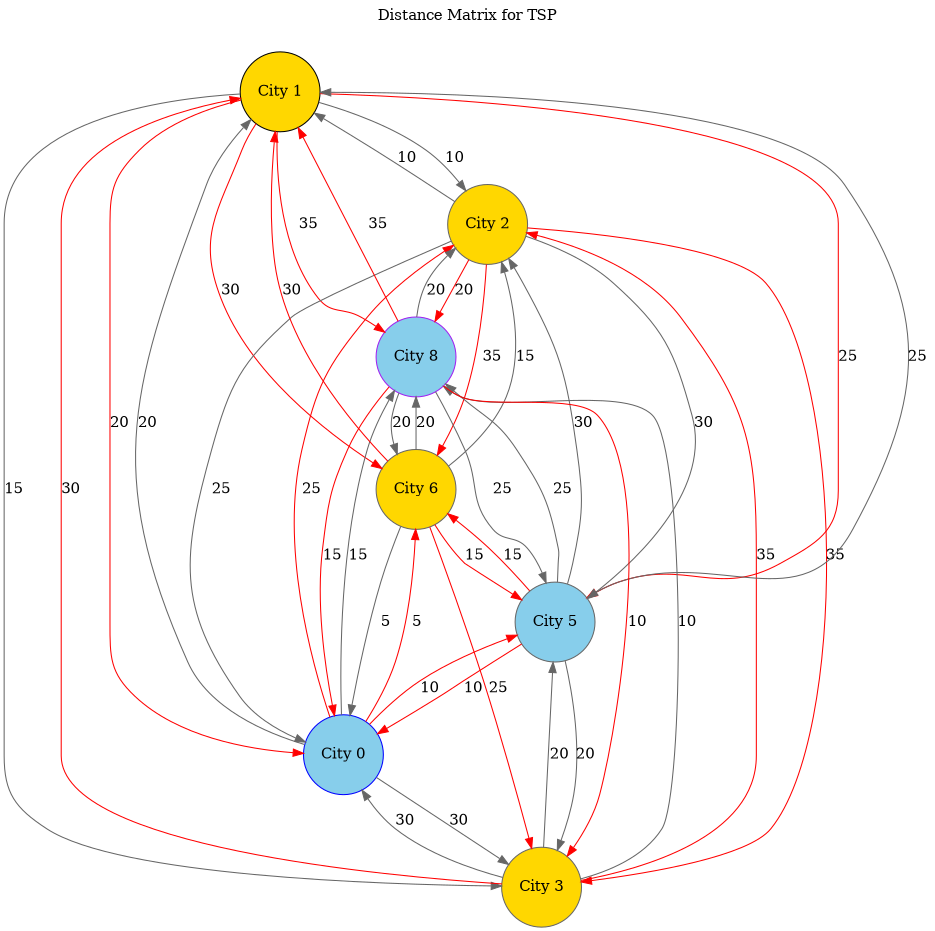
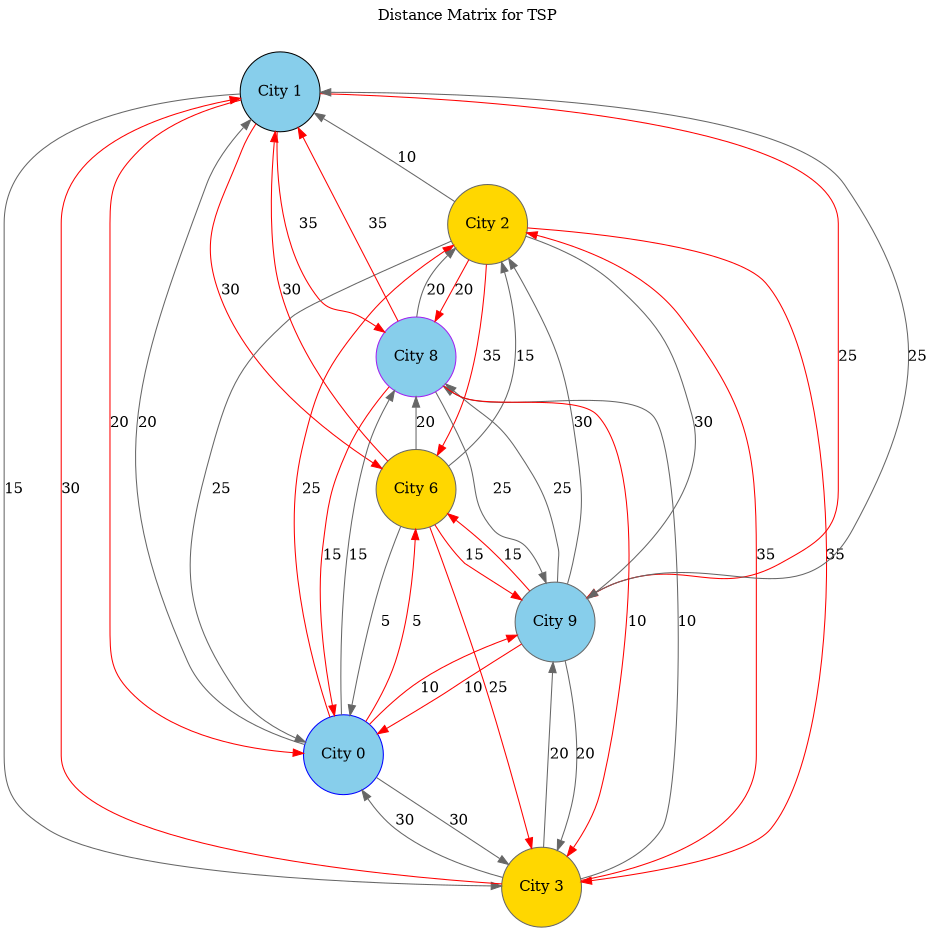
  digraph {
    label="Distance Matrix for TSP"
    labeljust=center
    labelloc=top
    node [color=gray40 fillcolor=gold shape=circle style=filled]
    edge [color=gray40]
-   n1 [color=black label="City 1"]
+   n1 [color=black fillcolor=skyblue label="City 1"]
    n2 [label="City 2"]
    n3 [label="City 3"]
    n4 [color=blue fillcolor=skyblue label="City 0"]
-   n5 [fillcolor=skyblue label="City 5"]
+   n5 [fillcolor=skyblue label="City 9"]
    n6 [label="City 6"]
    n7 [color=purple fillcolor=skyblue label="City 8"]
-   n1 -> n2 [label=10]
    n1 -> n3 [label=15]
    n1 -> n4 [color=red label=20]
    n1 -> n5 [color=red label=25]
    n1 -> n6 [color=red label=30]
    n1 -> n7 [color=red label=35]
    n2 -> n1 [label=10]
    n2 -> n3 [color=red label=35]
    n2 -> n4 [label=25]
    n2 -> n5 [label=30]
    n2 -> n6 [color=red label=35]
    n2 -> n7 [color=red label=20]
    n3 -> n1 [color=red label=30]
    n3 -> n2 [color=red label=35]
    n3 -> n4 [label=30]
    n3 -> n5 [label=20]
    n3 -> n7 [label=10]
    n4 -> n1 [label=20]
    n4 -> n2 [color=red label=25]
    n4 -> n3 [label=30]
    n4 -> n5 [color=red label=10]
    n4 -> n6 [color=red label=5]
    n4 -> n7 [label=15]
    n5 -> n1 [label=25]
    n5 -> n2 [label=30]
    n5 -> n3 [label=20]
    n5 -> n4 [color=red label=10]
    n5 -> n6 [color=red label=15]
    n5 -> n7 [label=25]
    n6 -> n1 [color=red label=30]
    n6 -> n2 [label=15]
    n6 -> n3 [color=red label=25]
    n6 -> n4 [label=5]
    n6 -> n5 [color=red label=15]
    n6 -> n7 [label=20]
    n7 -> n1 [color=red label=35]
    n7 -> n2 [label=20]
    n7 -> n3 [color=red label=10]
    n7 -> n4 [color=red label=15]
    n7 -> n5 [label=25]
-   n7 -> n6 [label=20]
  }
